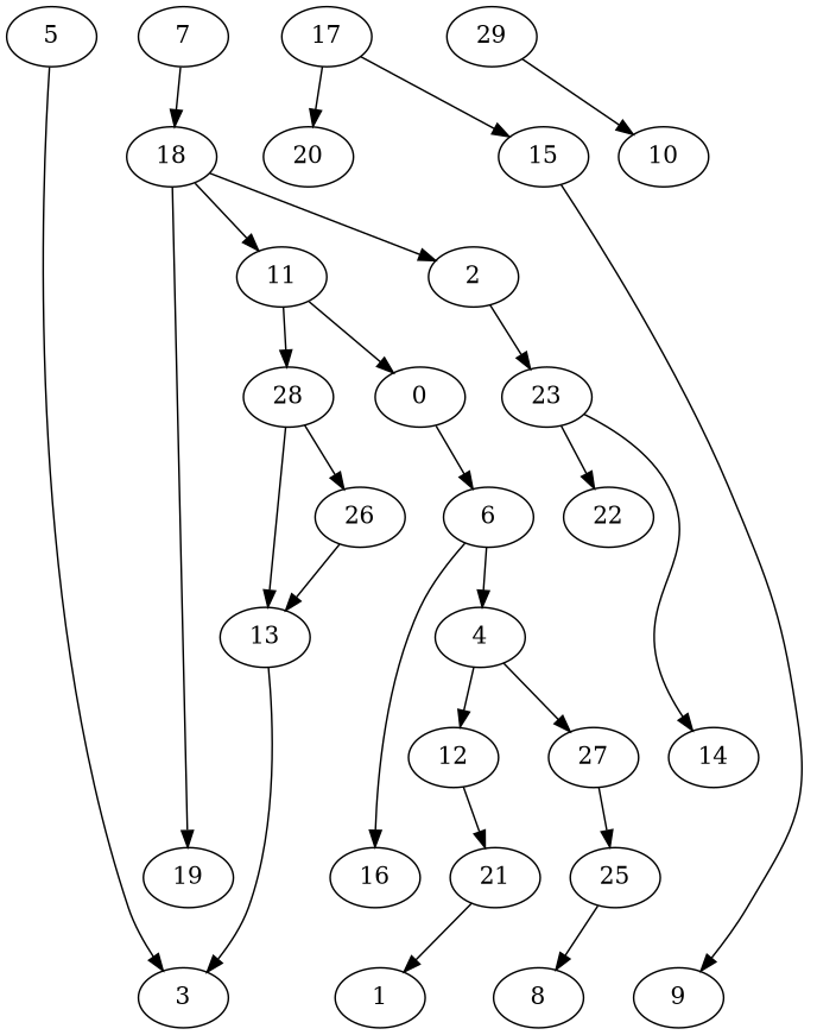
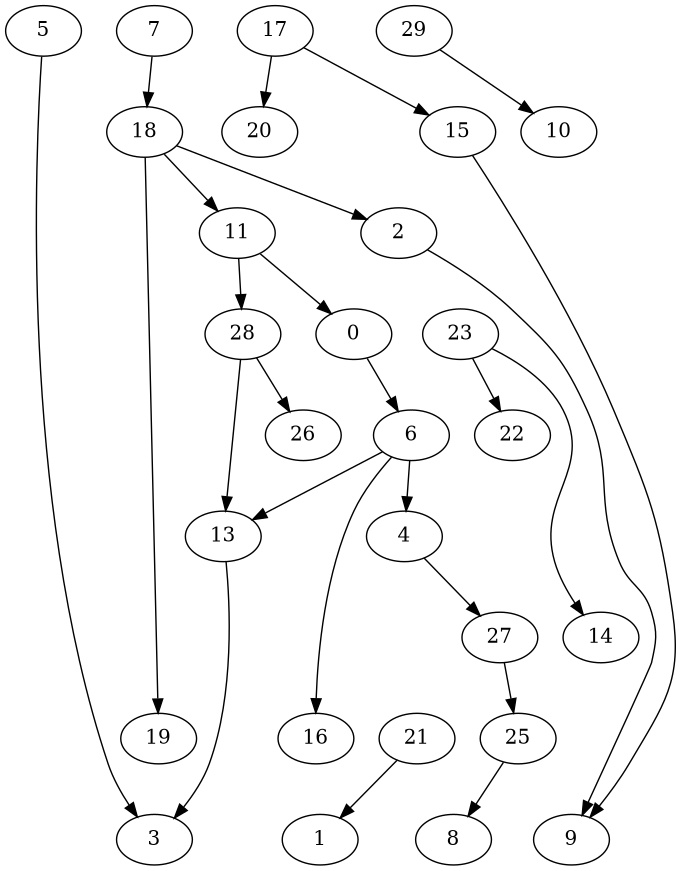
  digraph {
    edge [weight=0]
    0
    6
    4
    16
    2
    23
    14
    22
-   12
    27
    21
    25
    5
    3
    7
    18
    11
    19
    28
    13
    26
    1
    15
    9
    8
    17
    20
    29
    10
    0 -> 6
    6 -> 4
    6 -> 16
-   4 -> 12
    4 -> 27
-   2 -> 23
+   2 -> 9
    23 -> 14
    23 -> 22
-   12 -> 21
    27 -> 25
    21 -> 1
    25 -> 8
    5 -> 3
    7 -> 18
    18 -> 2
    18 -> 11
    18 -> 19
    11 -> 0
    11 -> 28
    28 -> 13
    28 -> 26
    13 -> 3
-   26 -> 13
+   6 -> 13
    15 -> 9
    17 -> 15
    17 -> 20
    29 -> 10
  }
